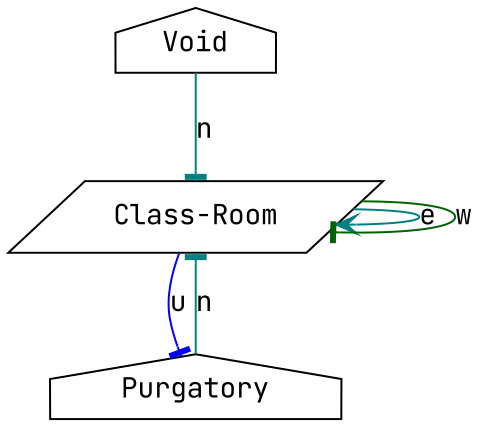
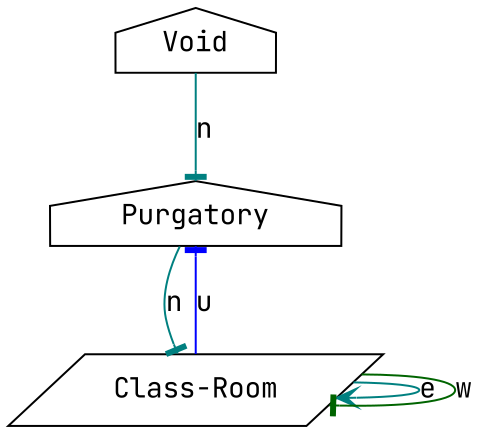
  digraph {
    fontname="JetBrains Mono"
    node [fontname="JetBrains Mono" shape=house]
    edge [arrowhead=tee color=teal fontname="JetBrains Mono"]
    n1 [label=Void]
    n2 [label=Purgatory]
    n3 [label="Class-Room" shape=parallelogram]
-   n1 -> n3 [label=n]
+   n1 -> n2 [label=n]
    n2 -> n3 [label=n]
    n3 -> n2 [color=blue label=u]
    n3 -> n3 [arrowhead=vee label=e]
    n3 -> n3 [color=darkgreen label=w]
  }
